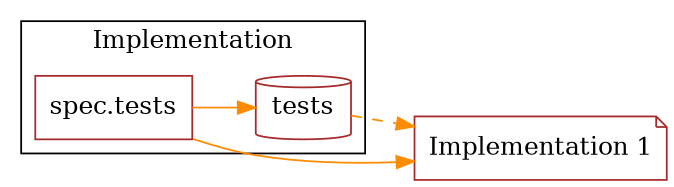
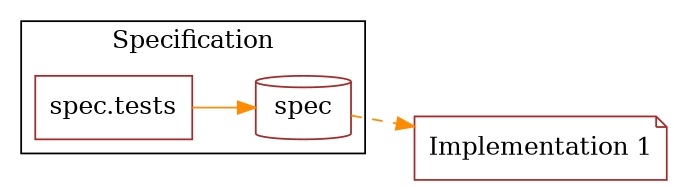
  digraph {
    fontname="DejaVu Serif"
    rankdir=LR
    node [color=brown fontname="DejaVu Serif"]
    edge [color=darkorange fontname="DejaVu Serif"]
    n1 [label="spec.tests" shape=box]
-   n2 [label=tests shape=cylinder]
+   n2 [label=spec shape=cylinder]
    n3 [label="Implementation 1" shape=note]
    subgraph cluster_1 {
-     label=Implementation
+     label=Specification
      n1
      n2
    }
    n1 -> n2
-   n1 -> n3
    n2 -> n3 [style=dashed]
  }
